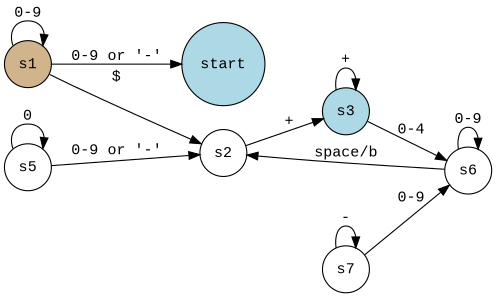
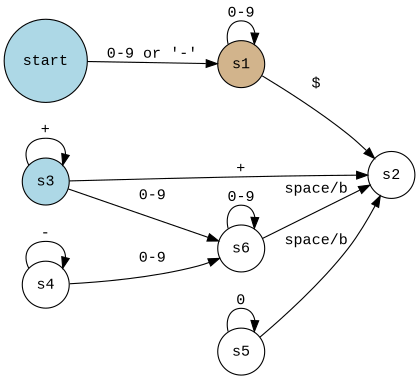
  digraph {
    fontname="Liberation Mono"
    rankdir=LR
    node [fillcolor=white fontname="Liberation Mono" shape=circle style=filled]
    edge [fontname="Liberation Mono"]
    start [fillcolor=lightblue]
    s1 [fillcolor=tan]
    s2
    s3 [fillcolor=lightblue]
    s6
-   s4 [label=s7]
+   s4
    s5
-   s1 -> start [label="0-9 or '-'"]
+   start -> s1 [label="0-9 or '-'"]
    s1 -> s1 [label="0-9"]
    s1 -> s2 [label="$"]
-   s2 -> s3 [label="+"]
+   s3 -> s2 [label="+"]
    s3 -> s3 [label="+"]
-   s3 -> s6 [label="0-4"]
+   s3 -> s6 [label="0-9"]
    s6 -> s2 [label="space/b"]
    s6 -> s6 [label="0-9"]
    s4 -> s6 [label="0-9"]
    s4 -> s4 [label="-"]
-   s5 -> s2 [label="0-9 or '-'"]
+   s5 -> s2 [label="space/b"]
    s5 -> s5 [label=0]
  }
